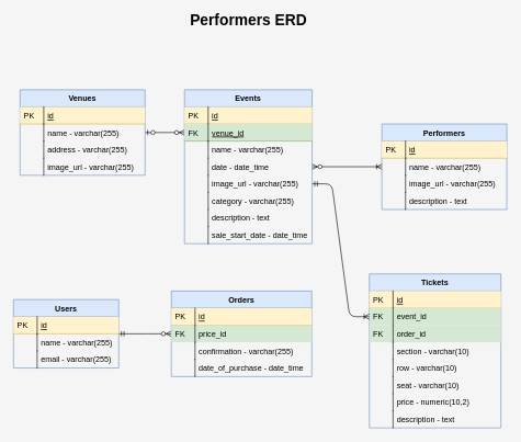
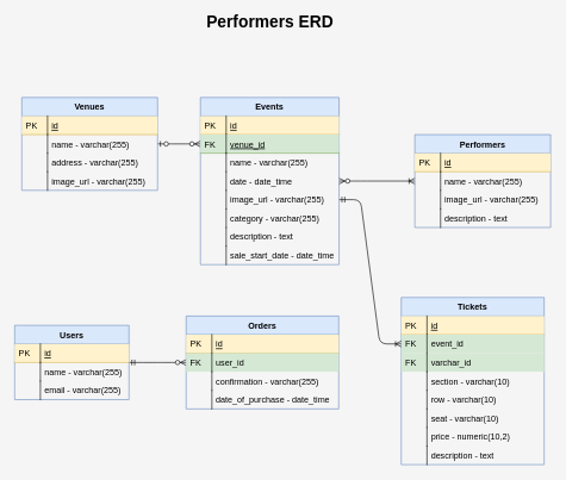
  <mxCell id="0" />
  <mxCell id="1" parent="0" />
  <mxCell id="2" value="Tickets" style="swimlane;fontStyle=1;childLayout=stackLayout;horizontal=1;startSize=26;horizontalStack=0;resizeParent=1;resizeLast=0;collapsible=1;marginBottom=0;rounded=0;shadow=0;strokeWidth=1;fillColor=#dae8fc;strokeColor=#6c8ebf;" parent="1" vertex="1"><mxGeometry x="561" y="416" width="200" height="234" as="geometry"><mxRectangle x="260" y="270" width="160" height="26" as="alternateBounds" /></mxGeometry></mxCell>
  <mxCell id="3" value="id" style="shape=partialRectangle;top=0;left=0;right=0;bottom=1;align=left;verticalAlign=top;fillColor=#fff2cc;spacingLeft=40;spacingRight=4;overflow=hidden;rotatable=0;points=[[0,0.5],[1,0.5]];portConstraint=eastwest;dropTarget=0;rounded=0;shadow=0;strokeWidth=1;fontStyle=4;strokeColor=#d6b656;" parent="2" vertex="1"><mxGeometry y="26" width="200" height="26" as="geometry" /></mxCell>
  <mxCell id="4" value="PK" style="shape=partialRectangle;top=0;left=0;bottom=0;fillColor=none;align=left;verticalAlign=top;spacingLeft=4;spacingRight=4;overflow=hidden;rotatable=0;points=[];portConstraint=eastwest;part=1;" parent="3" vertex="1" connectable="0"><mxGeometry width="36" height="26" as="geometry" /></mxCell>
  <mxCell id="5" value="event_id" style="shape=partialRectangle;top=0;left=0;right=0;bottom=0;align=left;verticalAlign=top;fillColor=#d5e8d4;spacingLeft=40;spacingRight=4;overflow=hidden;rotatable=0;points=[[0,0.5],[1,0.5]];portConstraint=eastwest;dropTarget=0;rounded=0;shadow=0;strokeWidth=1;strokeColor=#82b366;" vertex="1" parent="2"><mxGeometry y="52" width="200" height="26" as="geometry" /></mxCell>
  <mxCell id="6" value="FK" style="shape=partialRectangle;top=0;left=0;bottom=0;fillColor=none;align=left;verticalAlign=top;spacingLeft=4;spacingRight=4;overflow=hidden;rotatable=0;points=[];portConstraint=eastwest;part=1;" vertex="1" connectable="0" parent="5"><mxGeometry width="36" height="26" as="geometry" /></mxCell>
- <mxCell id="7" value="order_id" style="shape=partialRectangle;top=0;left=0;right=0;bottom=0;align=left;verticalAlign=top;fillColor=#d5e8d4;spacingLeft=40;spacingRight=4;overflow=hidden;rotatable=0;points=[[0,0.5],[1,0.5]];portConstraint=eastwest;dropTarget=0;rounded=0;shadow=0;strokeWidth=1;strokeColor=#82b366;" parent="2" vertex="1"><mxGeometry y="78" width="200" height="26" as="geometry" /></mxCell>
+ <mxCell id="7" value="varchar_id" style="shape=partialRectangle;top=0;left=0;right=0;bottom=0;align=left;verticalAlign=top;fillColor=#d5e8d4;spacingLeft=40;spacingRight=4;overflow=hidden;rotatable=0;points=[[0,0.5],[1,0.5]];portConstraint=eastwest;dropTarget=0;rounded=0;shadow=0;strokeWidth=1;strokeColor=#82b366;" parent="2" vertex="1"><mxGeometry y="78" width="200" height="26" as="geometry" /></mxCell>
  <mxCell id="8" value="FK" style="shape=partialRectangle;top=0;left=0;bottom=0;fillColor=none;align=left;verticalAlign=top;spacingLeft=4;spacingRight=4;overflow=hidden;rotatable=0;points=[];portConstraint=eastwest;part=1;" parent="7" vertex="1" connectable="0"><mxGeometry width="36" height="26" as="geometry" /></mxCell>
  <mxCell id="9" value="section - varchar(10)" style="shape=partialRectangle;top=0;left=0;right=0;bottom=0;align=left;verticalAlign=top;fillColor=none;spacingLeft=40;spacingRight=4;overflow=hidden;rotatable=0;points=[[0,0.5],[1,0.5]];portConstraint=eastwest;dropTarget=0;rounded=0;shadow=0;strokeWidth=1;" vertex="1" parent="2"><mxGeometry y="104" width="200" height="26" as="geometry" /></mxCell>
  <mxCell id="10" value="" style="shape=partialRectangle;top=0;left=0;bottom=0;fillColor=none;align=left;verticalAlign=top;spacingLeft=4;spacingRight=4;overflow=hidden;rotatable=0;points=[];portConstraint=eastwest;part=1;" vertex="1" connectable="0" parent="9"><mxGeometry width="36" height="26" as="geometry" /></mxCell>
  <mxCell id="11" value="row - varchar(10)" style="shape=partialRectangle;top=0;left=0;right=0;bottom=0;align=left;verticalAlign=top;fillColor=none;spacingLeft=40;spacingRight=4;overflow=hidden;rotatable=0;points=[[0,0.5],[1,0.5]];portConstraint=eastwest;dropTarget=0;rounded=0;shadow=0;strokeWidth=1;" vertex="1" parent="2"><mxGeometry y="130" width="200" height="26" as="geometry" /></mxCell>
  <mxCell id="12" value="" style="shape=partialRectangle;top=0;left=0;bottom=0;fillColor=none;align=left;verticalAlign=top;spacingLeft=4;spacingRight=4;overflow=hidden;rotatable=0;points=[];portConstraint=eastwest;part=1;" vertex="1" connectable="0" parent="11"><mxGeometry width="36" height="26" as="geometry" /></mxCell>
  <mxCell id="13" value="seat - varchar(10)" style="shape=partialRectangle;top=0;left=0;right=0;bottom=0;align=left;verticalAlign=top;fillColor=none;spacingLeft=40;spacingRight=4;overflow=hidden;rotatable=0;points=[[0,0.5],[1,0.5]];portConstraint=eastwest;dropTarget=0;rounded=0;shadow=0;strokeWidth=1;" vertex="1" parent="2"><mxGeometry y="156" width="200" height="26" as="geometry" /></mxCell>
  <mxCell id="14" value="" style="shape=partialRectangle;top=0;left=0;bottom=0;fillColor=none;align=left;verticalAlign=top;spacingLeft=4;spacingRight=4;overflow=hidden;rotatable=0;points=[];portConstraint=eastwest;part=1;" vertex="1" connectable="0" parent="13"><mxGeometry width="36" height="26" as="geometry" /></mxCell>
  <mxCell id="15" value="price - numeric(10,2)" style="shape=partialRectangle;top=0;left=0;right=0;bottom=0;align=left;verticalAlign=top;fillColor=none;spacingLeft=40;spacingRight=4;overflow=hidden;rotatable=0;points=[[0,0.5],[1,0.5]];portConstraint=eastwest;dropTarget=0;rounded=0;shadow=0;strokeWidth=1;" vertex="1" parent="2"><mxGeometry y="182" width="200" height="26" as="geometry" /></mxCell>
  <mxCell id="16" value="" style="shape=partialRectangle;top=0;left=0;bottom=0;fillColor=none;align=left;verticalAlign=top;spacingLeft=4;spacingRight=4;overflow=hidden;rotatable=0;points=[];portConstraint=eastwest;part=1;" vertex="1" connectable="0" parent="15"><mxGeometry width="36" height="26" as="geometry" /></mxCell>
  <mxCell id="17" value="description - text" style="shape=partialRectangle;top=0;left=0;right=0;bottom=0;align=left;verticalAlign=top;fillColor=none;spacingLeft=40;spacingRight=4;overflow=hidden;rotatable=0;points=[[0,0.5],[1,0.5]];portConstraint=eastwest;dropTarget=0;rounded=0;shadow=0;strokeWidth=1;" vertex="1" parent="2"><mxGeometry y="208" width="200" height="26" as="geometry" /></mxCell>
  <mxCell id="18" value="" style="shape=partialRectangle;top=0;left=0;bottom=0;fillColor=none;align=left;verticalAlign=top;spacingLeft=4;spacingRight=4;overflow=hidden;rotatable=0;points=[];portConstraint=eastwest;part=1;" vertex="1" connectable="0" parent="17"><mxGeometry width="36" height="26" as="geometry" /></mxCell>
  <mxCell id="19" value="" style="edgeStyle=entityRelationEdgeStyle;fontSize=12;html=1;endArrow=ERoneToMany;startArrow=ERzeroToMany;" edge="1" parent="1" source="50" target="32"><mxGeometry width="100" height="100" relative="1" as="geometry"><mxPoint x="480" y="386" as="sourcePoint" /><mxPoint x="580" y="286" as="targetPoint" /></mxGeometry></mxCell>
  <mxCell id="20" value="" style="edgeStyle=entityRelationEdgeStyle;fontSize=12;html=1;endArrow=ERzeroToMany;startArrow=ERzeroToOne;" edge="1" parent="1" source="41" target="53"><mxGeometry width="100" height="100" relative="1" as="geometry"><mxPoint x="150" y="366" as="sourcePoint" /><mxPoint x="260" y="256" as="targetPoint" /></mxGeometry></mxCell>
  <mxCell id="21" value="" style="edgeStyle=entityRelationEdgeStyle;fontSize=12;html=1;endArrow=ERoneToMany;startArrow=ERmandOne;" edge="1" parent="1" source="59" target="5"><mxGeometry width="100" height="100" relative="1" as="geometry"><mxPoint x="610" y="366" as="sourcePoint" /><mxPoint x="710" y="266" as="targetPoint" /></mxGeometry></mxCell>
  <mxCell id="22" value="" style="edgeStyle=entityRelationEdgeStyle;fontSize=12;html=1;endArrow=ERzeroToMany;startArrow=ERmandOne;" edge="1" parent="1" source="67" target="26"><mxGeometry width="100" height="100" relative="1" as="geometry"><mxPoint x="340" y="366" as="sourcePoint" /><mxPoint x="440" y="266" as="targetPoint" /></mxGeometry></mxCell>
  <mxCell id="23" value="Orders" style="swimlane;fontStyle=1;childLayout=stackLayout;horizontal=1;startSize=26;horizontalStack=0;resizeParent=1;resizeLast=0;collapsible=1;marginBottom=0;rounded=0;shadow=0;strokeWidth=1;fillColor=#dae8fc;strokeColor=#6c8ebf;" vertex="1" parent="1"><mxGeometry x="260" y="442" width="213.5" height="130" as="geometry"><mxRectangle x="260" y="80" width="160" height="26" as="alternateBounds" /></mxGeometry></mxCell>
  <mxCell id="24" value="id" style="shape=partialRectangle;top=0;left=0;right=0;bottom=1;align=left;verticalAlign=top;fillColor=#fff2cc;spacingLeft=40;spacingRight=4;overflow=hidden;rotatable=0;points=[[0,0.5],[1,0.5]];portConstraint=eastwest;dropTarget=0;rounded=0;shadow=0;strokeWidth=1;fontStyle=4;strokeColor=#d6b656;" vertex="1" parent="23"><mxGeometry y="26" width="213.5" height="26" as="geometry" /></mxCell>
  <mxCell id="25" value="PK" style="shape=partialRectangle;top=0;left=0;bottom=0;fillColor=none;align=left;verticalAlign=top;spacingLeft=4;spacingRight=4;overflow=hidden;rotatable=0;points=[];portConstraint=eastwest;part=1;" vertex="1" connectable="0" parent="24"><mxGeometry width="36" height="26" as="geometry" /></mxCell>
- <mxCell id="26" value="price_id" style="shape=partialRectangle;top=0;left=0;right=0;bottom=0;align=left;verticalAlign=top;fillColor=#d5e8d4;spacingLeft=40;spacingRight=4;overflow=hidden;rotatable=0;points=[[0,0.5],[1,0.5]];portConstraint=eastwest;dropTarget=0;rounded=0;shadow=0;strokeWidth=1;strokeColor=#82b366;" vertex="1" parent="23"><mxGeometry y="52" width="213.5" height="26" as="geometry" /></mxCell>
+ <mxCell id="26" value="user_id" style="shape=partialRectangle;top=0;left=0;right=0;bottom=0;align=left;verticalAlign=top;fillColor=#d5e8d4;spacingLeft=40;spacingRight=4;overflow=hidden;rotatable=0;points=[[0,0.5],[1,0.5]];portConstraint=eastwest;dropTarget=0;rounded=0;shadow=0;strokeWidth=1;strokeColor=#82b366;" vertex="1" parent="23"><mxGeometry y="52" width="213.5" height="26" as="geometry" /></mxCell>
  <mxCell id="27" value="FK" style="shape=partialRectangle;top=0;left=0;bottom=0;fillColor=none;align=left;verticalAlign=top;spacingLeft=4;spacingRight=4;overflow=hidden;rotatable=0;points=[];portConstraint=eastwest;part=1;" vertex="1" connectable="0" parent="26"><mxGeometry width="36" height="26" as="geometry" /></mxCell>
  <mxCell id="28" value="confirmation - varchar(255)" style="shape=partialRectangle;top=0;left=0;right=0;bottom=0;align=left;verticalAlign=top;fillColor=none;spacingLeft=40;spacingRight=4;overflow=hidden;rotatable=0;points=[[0,0.5],[1,0.5]];portConstraint=eastwest;dropTarget=0;rounded=0;shadow=0;strokeWidth=1;" vertex="1" parent="23"><mxGeometry y="78" width="213.5" height="26" as="geometry" /></mxCell>
  <mxCell id="29" value="" style="shape=partialRectangle;top=0;left=0;bottom=0;fillColor=none;align=left;verticalAlign=top;spacingLeft=4;spacingRight=4;overflow=hidden;rotatable=0;points=[];portConstraint=eastwest;part=1;" vertex="1" connectable="0" parent="28"><mxGeometry width="36" height="26" as="geometry" /></mxCell>
  <mxCell id="30" value="date_of_purchase - date_time" style="shape=partialRectangle;top=0;left=0;right=0;bottom=0;align=left;verticalAlign=top;fillColor=none;spacingLeft=40;spacingRight=4;overflow=hidden;rotatable=0;points=[[0,0.5],[1,0.5]];portConstraint=eastwest;dropTarget=0;rounded=0;shadow=0;strokeWidth=1;" vertex="1" parent="23"><mxGeometry y="104" width="213.5" height="26" as="geometry" /></mxCell>
  <mxCell id="31" value="" style="shape=partialRectangle;top=0;left=0;bottom=0;fillColor=none;align=left;verticalAlign=top;spacingLeft=4;spacingRight=4;overflow=hidden;rotatable=0;points=[];portConstraint=eastwest;part=1;" vertex="1" connectable="0" parent="30"><mxGeometry width="36" height="26" as="geometry" /></mxCell>
  <mxCell id="32" value="Performers" style="swimlane;fontStyle=1;childLayout=stackLayout;horizontal=1;startSize=26;horizontalStack=0;resizeParent=1;resizeLast=0;collapsible=1;marginBottom=0;rounded=0;shadow=0;strokeWidth=1;fillColor=#dae8fc;strokeColor=#6c8ebf;" vertex="1" parent="1"><mxGeometry x="580" y="188" width="190" height="130" as="geometry"><mxRectangle x="20" y="80" width="160" height="26" as="alternateBounds" /></mxGeometry></mxCell>
  <mxCell id="33" value="id" style="shape=partialRectangle;top=0;left=0;right=0;bottom=1;align=left;verticalAlign=top;fillColor=#fff2cc;spacingLeft=40;spacingRight=4;overflow=hidden;rotatable=0;points=[[0,0.5],[1,0.5]];portConstraint=eastwest;dropTarget=0;rounded=0;shadow=0;strokeWidth=1;fontStyle=4;strokeColor=#d6b656;" vertex="1" parent="32"><mxGeometry y="26" width="190" height="26" as="geometry" /></mxCell>
  <mxCell id="34" value="PK" style="shape=partialRectangle;top=0;left=0;bottom=0;fillColor=none;align=left;verticalAlign=top;spacingLeft=4;spacingRight=4;overflow=hidden;rotatable=0;points=[];portConstraint=eastwest;part=1;" vertex="1" connectable="0" parent="33"><mxGeometry width="36" height="26" as="geometry" /></mxCell>
  <mxCell id="35" value="name - varchar(255)" style="shape=partialRectangle;top=0;left=0;right=0;bottom=0;align=left;verticalAlign=top;fillColor=none;spacingLeft=40;spacingRight=4;overflow=hidden;rotatable=0;points=[[0,0.5],[1,0.5]];portConstraint=eastwest;dropTarget=0;rounded=0;shadow=0;strokeWidth=1;" vertex="1" parent="32"><mxGeometry y="52" width="190" height="26" as="geometry" /></mxCell>
  <mxCell id="36" value="" style="shape=partialRectangle;top=0;left=0;bottom=0;fillColor=none;align=left;verticalAlign=top;spacingLeft=4;spacingRight=4;overflow=hidden;rotatable=0;points=[];portConstraint=eastwest;part=1;" vertex="1" connectable="0" parent="35"><mxGeometry width="36" height="26" as="geometry" /></mxCell>
  <mxCell id="37" value="image_url - varchar(255)" style="shape=partialRectangle;top=0;left=0;right=0;bottom=0;align=left;verticalAlign=top;fillColor=none;spacingLeft=40;spacingRight=4;overflow=hidden;rotatable=0;points=[[0,0.5],[1,0.5]];portConstraint=eastwest;dropTarget=0;rounded=0;shadow=0;strokeWidth=1;" vertex="1" parent="32"><mxGeometry y="78" width="190" height="26" as="geometry" /></mxCell>
  <mxCell id="38" value="" style="shape=partialRectangle;top=0;left=0;bottom=0;fillColor=none;align=left;verticalAlign=top;spacingLeft=4;spacingRight=4;overflow=hidden;rotatable=0;points=[];portConstraint=eastwest;part=1;" vertex="1" connectable="0" parent="37"><mxGeometry width="36" height="26" as="geometry" /></mxCell>
  <mxCell id="39" value="description - text" style="shape=partialRectangle;top=0;left=0;right=0;bottom=0;align=left;verticalAlign=top;fillColor=none;spacingLeft=40;spacingRight=4;overflow=hidden;rotatable=0;points=[[0,0.5],[1,0.5]];portConstraint=eastwest;dropTarget=0;rounded=0;shadow=0;strokeWidth=1;" vertex="1" parent="32"><mxGeometry y="104" width="190" height="26" as="geometry" /></mxCell>
  <mxCell id="40" value="" style="shape=partialRectangle;top=0;left=0;bottom=0;fillColor=none;align=left;verticalAlign=top;spacingLeft=4;spacingRight=4;overflow=hidden;rotatable=0;points=[];portConstraint=eastwest;part=1;" vertex="1" connectable="0" parent="39"><mxGeometry width="36" height="26" as="geometry" /></mxCell>
  <mxCell id="41" value="Venues" style="swimlane;fontStyle=1;childLayout=stackLayout;horizontal=1;startSize=26;horizontalStack=0;resizeParent=1;resizeLast=0;collapsible=1;marginBottom=0;rounded=0;shadow=0;strokeWidth=1;fillColor=#dae8fc;strokeColor=#6c8ebf;" vertex="1" parent="1"><mxGeometry x="30" y="136" width="190" height="130" as="geometry"><mxRectangle x="20" y="80" width="160" height="26" as="alternateBounds" /></mxGeometry></mxCell>
  <mxCell id="42" value="id" style="shape=partialRectangle;top=0;left=0;right=0;bottom=1;align=left;verticalAlign=top;fillColor=#fff2cc;spacingLeft=40;spacingRight=4;overflow=hidden;rotatable=0;points=[[0,0.5],[1,0.5]];portConstraint=eastwest;dropTarget=0;rounded=0;shadow=0;strokeWidth=1;fontStyle=4;strokeColor=#d6b656;" vertex="1" parent="41"><mxGeometry y="26" width="190" height="26" as="geometry" /></mxCell>
  <mxCell id="43" value="PK" style="shape=partialRectangle;top=0;left=0;bottom=0;fillColor=none;align=left;verticalAlign=top;spacingLeft=4;spacingRight=4;overflow=hidden;rotatable=0;points=[];portConstraint=eastwest;part=1;" vertex="1" connectable="0" parent="42"><mxGeometry width="36" height="26" as="geometry" /></mxCell>
  <mxCell id="44" value="name - varchar(255)" style="shape=partialRectangle;top=0;left=0;right=0;bottom=0;align=left;verticalAlign=top;fillColor=none;spacingLeft=40;spacingRight=4;overflow=hidden;rotatable=0;points=[[0,0.5],[1,0.5]];portConstraint=eastwest;dropTarget=0;rounded=0;shadow=0;strokeWidth=1;" vertex="1" parent="41"><mxGeometry y="52" width="190" height="26" as="geometry" /></mxCell>
  <mxCell id="45" value="" style="shape=partialRectangle;top=0;left=0;bottom=0;fillColor=none;align=left;verticalAlign=top;spacingLeft=4;spacingRight=4;overflow=hidden;rotatable=0;points=[];portConstraint=eastwest;part=1;" vertex="1" connectable="0" parent="44"><mxGeometry width="36" height="26" as="geometry" /></mxCell>
  <mxCell id="46" value="address - varchar(255)" style="shape=partialRectangle;top=0;left=0;right=0;bottom=0;align=left;verticalAlign=top;fillColor=none;spacingLeft=40;spacingRight=4;overflow=hidden;rotatable=0;points=[[0,0.5],[1,0.5]];portConstraint=eastwest;dropTarget=0;rounded=0;shadow=0;strokeWidth=1;" vertex="1" parent="41"><mxGeometry y="78" width="190" height="26" as="geometry" /></mxCell>
  <mxCell id="47" value="" style="shape=partialRectangle;top=0;left=0;bottom=0;fillColor=none;align=left;verticalAlign=top;spacingLeft=4;spacingRight=4;overflow=hidden;rotatable=0;points=[];portConstraint=eastwest;part=1;" vertex="1" connectable="0" parent="46"><mxGeometry width="36" height="26" as="geometry" /></mxCell>
  <mxCell id="48" value="image_url - varchar(255)" style="shape=partialRectangle;top=0;left=0;right=0;bottom=0;align=left;verticalAlign=top;fillColor=none;spacingLeft=40;spacingRight=4;overflow=hidden;rotatable=0;points=[[0,0.5],[1,0.5]];portConstraint=eastwest;dropTarget=0;rounded=0;shadow=0;strokeWidth=1;" vertex="1" parent="41"><mxGeometry y="104" width="190" height="26" as="geometry" /></mxCell>
  <mxCell id="49" value="" style="shape=partialRectangle;top=0;left=0;bottom=0;fillColor=none;align=left;verticalAlign=top;spacingLeft=4;spacingRight=4;overflow=hidden;rotatable=0;points=[];portConstraint=eastwest;part=1;" vertex="1" connectable="0" parent="48"><mxGeometry width="36" height="26" as="geometry" /></mxCell>
  <mxCell id="50" value="Events" style="swimlane;fontStyle=1;childLayout=stackLayout;horizontal=1;startSize=26;horizontalStack=0;resizeParent=1;resizeLast=0;collapsible=1;marginBottom=0;rounded=0;shadow=0;strokeWidth=1;fillColor=#dae8fc;strokeColor=#6c8ebf;" parent="1" vertex="1"><mxGeometry x="280" y="136" width="194" height="234" as="geometry"><mxRectangle x="20" y="80" width="160" height="26" as="alternateBounds" /></mxGeometry></mxCell>
  <mxCell id="51" value="id" style="shape=partialRectangle;top=0;left=0;right=0;bottom=1;align=left;verticalAlign=top;fillColor=#fff2cc;spacingLeft=40;spacingRight=4;overflow=hidden;rotatable=0;points=[[0,0.5],[1,0.5]];portConstraint=eastwest;dropTarget=0;rounded=0;shadow=0;strokeWidth=1;fontStyle=4;strokeColor=#d6b656;" parent="50" vertex="1"><mxGeometry y="26" width="194" height="26" as="geometry" /></mxCell>
  <mxCell id="52" value="PK" style="shape=partialRectangle;top=0;left=0;bottom=0;fillColor=none;align=left;verticalAlign=top;spacingLeft=4;spacingRight=4;overflow=hidden;rotatable=0;points=[];portConstraint=eastwest;part=1;" parent="51" vertex="1" connectable="0"><mxGeometry width="36" height="26" as="geometry" /></mxCell>
  <mxCell id="53" value="venue_id" style="shape=partialRectangle;top=0;left=0;right=0;bottom=1;align=left;verticalAlign=top;fillColor=#d5e8d4;spacingLeft=40;spacingRight=4;overflow=hidden;rotatable=0;points=[[0,0.5],[1,0.5]];portConstraint=eastwest;dropTarget=0;rounded=0;shadow=0;strokeWidth=1;fontStyle=4;strokeColor=#82b366;" vertex="1" parent="50"><mxGeometry y="52" width="194" height="26" as="geometry" /></mxCell>
  <mxCell id="54" value="FK" style="shape=partialRectangle;top=0;left=0;bottom=0;fillColor=none;align=left;verticalAlign=top;spacingLeft=4;spacingRight=4;overflow=hidden;rotatable=0;points=[];portConstraint=eastwest;part=1;" vertex="1" connectable="0" parent="53"><mxGeometry width="36" height="26" as="geometry" /></mxCell>
  <mxCell id="55" value="name - varchar(255)" style="shape=partialRectangle;top=0;left=0;right=0;bottom=0;align=left;verticalAlign=top;fillColor=none;spacingLeft=40;spacingRight=4;overflow=hidden;rotatable=0;points=[[0,0.5],[1,0.5]];portConstraint=eastwest;dropTarget=0;rounded=0;shadow=0;strokeWidth=1;" parent="50" vertex="1"><mxGeometry y="78" width="194" height="26" as="geometry" /></mxCell>
  <mxCell id="56" value="" style="shape=partialRectangle;top=0;left=0;bottom=0;fillColor=none;align=left;verticalAlign=top;spacingLeft=4;spacingRight=4;overflow=hidden;rotatable=0;points=[];portConstraint=eastwest;part=1;" parent="55" vertex="1" connectable="0"><mxGeometry width="36" height="26" as="geometry" /></mxCell>
  <mxCell id="57" value="date - date_time" style="shape=partialRectangle;top=0;left=0;right=0;bottom=0;align=left;verticalAlign=top;fillColor=none;spacingLeft=40;spacingRight=4;overflow=hidden;rotatable=0;points=[[0,0.5],[1,0.5]];portConstraint=eastwest;dropTarget=0;rounded=0;shadow=0;strokeWidth=1;" vertex="1" parent="50"><mxGeometry y="104" width="194" height="26" as="geometry" /></mxCell>
  <mxCell id="58" value="" style="shape=partialRectangle;top=0;left=0;bottom=0;fillColor=none;align=left;verticalAlign=top;spacingLeft=4;spacingRight=4;overflow=hidden;rotatable=0;points=[];portConstraint=eastwest;part=1;" vertex="1" connectable="0" parent="57"><mxGeometry width="36" height="26" as="geometry" /></mxCell>
  <mxCell id="59" value="image_url - varchar(255)" style="shape=partialRectangle;top=0;left=0;right=0;bottom=0;align=left;verticalAlign=top;fillColor=none;spacingLeft=40;spacingRight=4;overflow=hidden;rotatable=0;points=[[0,0.5],[1,0.5]];portConstraint=eastwest;dropTarget=0;rounded=0;shadow=0;strokeWidth=1;" vertex="1" parent="50"><mxGeometry y="130" width="194" height="26" as="geometry" /></mxCell>
  <mxCell id="60" value="" style="shape=partialRectangle;top=0;left=0;bottom=0;fillColor=none;align=left;verticalAlign=top;spacingLeft=4;spacingRight=4;overflow=hidden;rotatable=0;points=[];portConstraint=eastwest;part=1;" vertex="1" connectable="0" parent="59"><mxGeometry width="36" height="26" as="geometry" /></mxCell>
  <mxCell id="61" value="category - varchar(255)" style="shape=partialRectangle;top=0;left=0;right=0;bottom=0;align=left;verticalAlign=top;fillColor=none;spacingLeft=40;spacingRight=4;overflow=hidden;rotatable=0;points=[[0,0.5],[1,0.5]];portConstraint=eastwest;dropTarget=0;rounded=0;shadow=0;strokeWidth=1;" vertex="1" parent="50"><mxGeometry y="156" width="194" height="26" as="geometry" /></mxCell>
  <mxCell id="62" value="" style="shape=partialRectangle;top=0;left=0;bottom=0;fillColor=none;align=left;verticalAlign=top;spacingLeft=4;spacingRight=4;overflow=hidden;rotatable=0;points=[];portConstraint=eastwest;part=1;" vertex="1" connectable="0" parent="61"><mxGeometry width="36" height="26" as="geometry" /></mxCell>
  <mxCell id="63" value="description - text" style="shape=partialRectangle;top=0;left=0;right=0;bottom=0;align=left;verticalAlign=top;fillColor=none;spacingLeft=40;spacingRight=4;overflow=hidden;rotatable=0;points=[[0,0.5],[1,0.5]];portConstraint=eastwest;dropTarget=0;rounded=0;shadow=0;strokeWidth=1;" vertex="1" parent="50"><mxGeometry y="182" width="194" height="26" as="geometry" /></mxCell>
  <mxCell id="64" value="" style="shape=partialRectangle;top=0;left=0;bottom=0;fillColor=none;align=left;verticalAlign=top;spacingLeft=4;spacingRight=4;overflow=hidden;rotatable=0;points=[];portConstraint=eastwest;part=1;" vertex="1" connectable="0" parent="63"><mxGeometry width="36" height="26" as="geometry" /></mxCell>
  <mxCell id="65" value="sale_start_date - date_time" style="shape=partialRectangle;top=0;left=0;right=0;bottom=0;align=left;verticalAlign=top;fillColor=none;spacingLeft=40;spacingRight=4;overflow=hidden;rotatable=0;points=[[0,0.5],[1,0.5]];portConstraint=eastwest;dropTarget=0;rounded=0;shadow=0;strokeWidth=1;" vertex="1" parent="50"><mxGeometry y="208" width="194" height="26" as="geometry" /></mxCell>
  <mxCell id="66" value="" style="shape=partialRectangle;top=0;left=0;bottom=0;fillColor=none;align=left;verticalAlign=top;spacingLeft=4;spacingRight=4;overflow=hidden;rotatable=0;points=[];portConstraint=eastwest;part=1;" vertex="1" connectable="0" parent="65"><mxGeometry width="36" height="26" as="geometry" /></mxCell>
  <mxCell id="67" value="Users" style="swimlane;fontStyle=1;childLayout=stackLayout;horizontal=1;startSize=26;horizontalStack=0;resizeParent=1;resizeLast=0;collapsible=1;marginBottom=0;rounded=0;shadow=0;strokeWidth=1;fillColor=#dae8fc;strokeColor=#6c8ebf;" parent="1" vertex="1"><mxGeometry x="20" y="455" width="160" height="104" as="geometry"><mxRectangle x="260" y="80" width="160" height="26" as="alternateBounds" /></mxGeometry></mxCell>
  <mxCell id="68" value="id" style="shape=partialRectangle;top=0;left=0;right=0;bottom=1;align=left;verticalAlign=top;fillColor=#fff2cc;spacingLeft=40;spacingRight=4;overflow=hidden;rotatable=0;points=[[0,0.5],[1,0.5]];portConstraint=eastwest;dropTarget=0;rounded=0;shadow=0;strokeWidth=1;fontStyle=4;strokeColor=#d6b656;" parent="67" vertex="1"><mxGeometry y="26" width="160" height="26" as="geometry" /></mxCell>
  <mxCell id="69" value="PK" style="shape=partialRectangle;top=0;left=0;bottom=0;fillColor=none;align=left;verticalAlign=top;spacingLeft=4;spacingRight=4;overflow=hidden;rotatable=0;points=[];portConstraint=eastwest;part=1;" parent="68" vertex="1" connectable="0"><mxGeometry width="36" height="26" as="geometry" /></mxCell>
  <mxCell id="70" value="name - varchar(255)" style="shape=partialRectangle;top=0;left=0;right=0;bottom=0;align=left;verticalAlign=top;fillColor=none;spacingLeft=40;spacingRight=4;overflow=hidden;rotatable=0;points=[[0,0.5],[1,0.5]];portConstraint=eastwest;dropTarget=0;rounded=0;shadow=0;strokeWidth=1;" parent="67" vertex="1"><mxGeometry y="52" width="160" height="26" as="geometry" /></mxCell>
  <mxCell id="71" value="" style="shape=partialRectangle;top=0;left=0;bottom=0;fillColor=none;align=left;verticalAlign=top;spacingLeft=4;spacingRight=4;overflow=hidden;rotatable=0;points=[];portConstraint=eastwest;part=1;" parent="70" vertex="1" connectable="0"><mxGeometry width="36" height="26" as="geometry" /></mxCell>
  <mxCell id="72" value="email - varchar(255)" style="shape=partialRectangle;top=0;left=0;right=0;bottom=0;align=left;verticalAlign=top;fillColor=none;spacingLeft=40;spacingRight=4;overflow=hidden;rotatable=0;points=[[0,0.5],[1,0.5]];portConstraint=eastwest;dropTarget=0;rounded=0;shadow=0;strokeWidth=1;" parent="67" vertex="1"><mxGeometry y="78" width="160" height="26" as="geometry" /></mxCell>
  <mxCell id="73" value="" style="shape=partialRectangle;top=0;left=0;bottom=0;fillColor=none;align=left;verticalAlign=top;spacingLeft=4;spacingRight=4;overflow=hidden;rotatable=0;points=[];portConstraint=eastwest;part=1;" parent="72" vertex="1" connectable="0"><mxGeometry width="36" height="26" as="geometry" /></mxCell>
  <mxCell id="74" value="&lt;font size=&quot;1&quot;&gt;&lt;b style=&quot;font-size: 23px&quot;&gt;Performers ERD&lt;/b&gt;&lt;/font&gt;" style="text;html=1;align=center;verticalAlign=middle;resizable=0;points=[];autosize=1;" vertex="1" parent="1"><mxGeometry x="274" y="20" width="206" height="22" as="geometry" /></mxCell>
